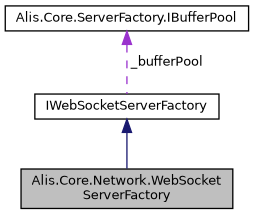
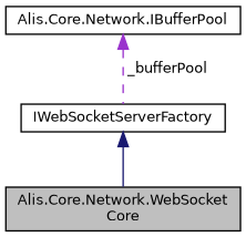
  digraph {
    node [color=black fillcolor=white fontname=Helvetica fontsize=10 shape=record style=filled]
    edge [dir=back fontname=Helvetica fontsize=10 labelfontname=Helvetica labelfontsize=10]
-   n1 [fillcolor=grey75 fontcolor=black height=0.2 label="Alis.Core.Network.WebSocket\lServerFactory" width=0.4]
+   n1 [fillcolor=grey75 fontcolor=black height=0.2 label="Alis.Core.Network.WebSocket\lCore" width=0.4]
    n2 [height=0.2 label=IWebSocketServerFactory width=0.4]
-   n3 [height=0.2 label="Alis.Core.ServerFactory.IBufferPool" width=0.4]
+   n3 [height=0.2 label="Alis.Core.Network.IBufferPool" width=0.4]
    n2 -> n1 [color=midnightblue style=solid]
    n3 -> n2 [color=darkorchid3 label=" _bufferPool" style=dashed]
  }
